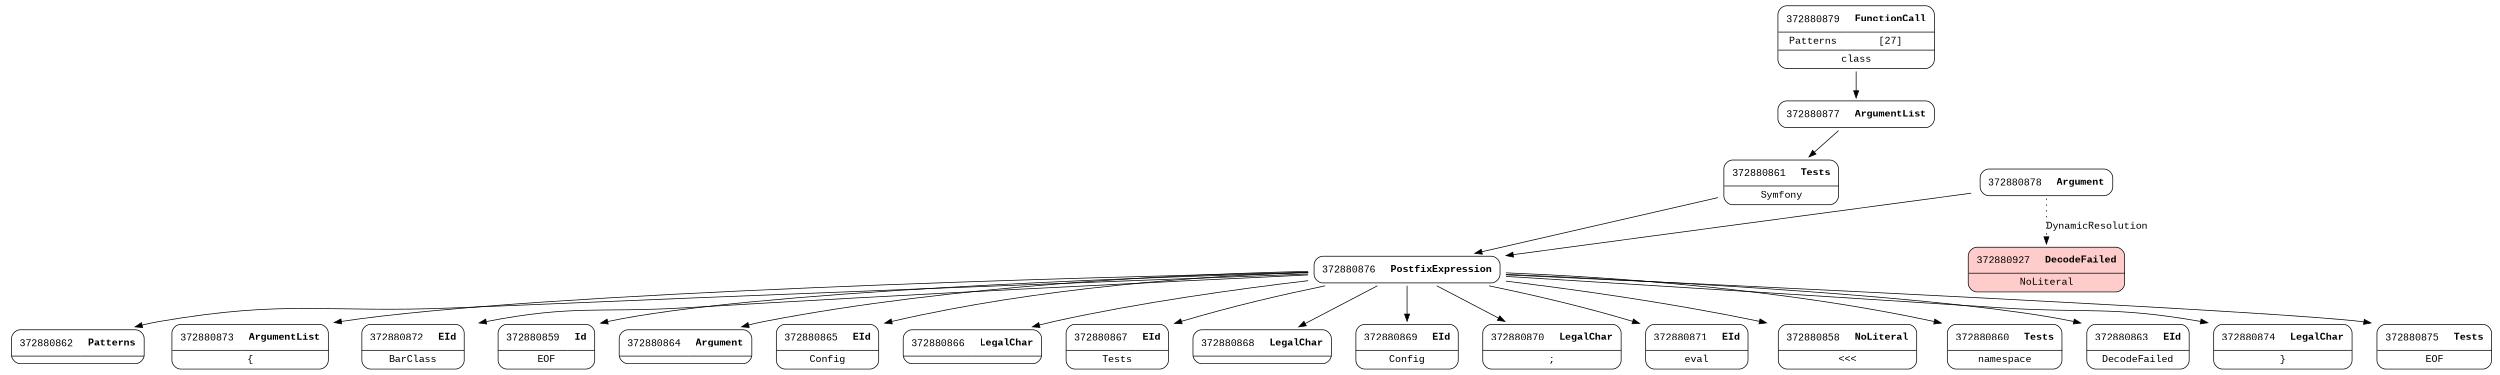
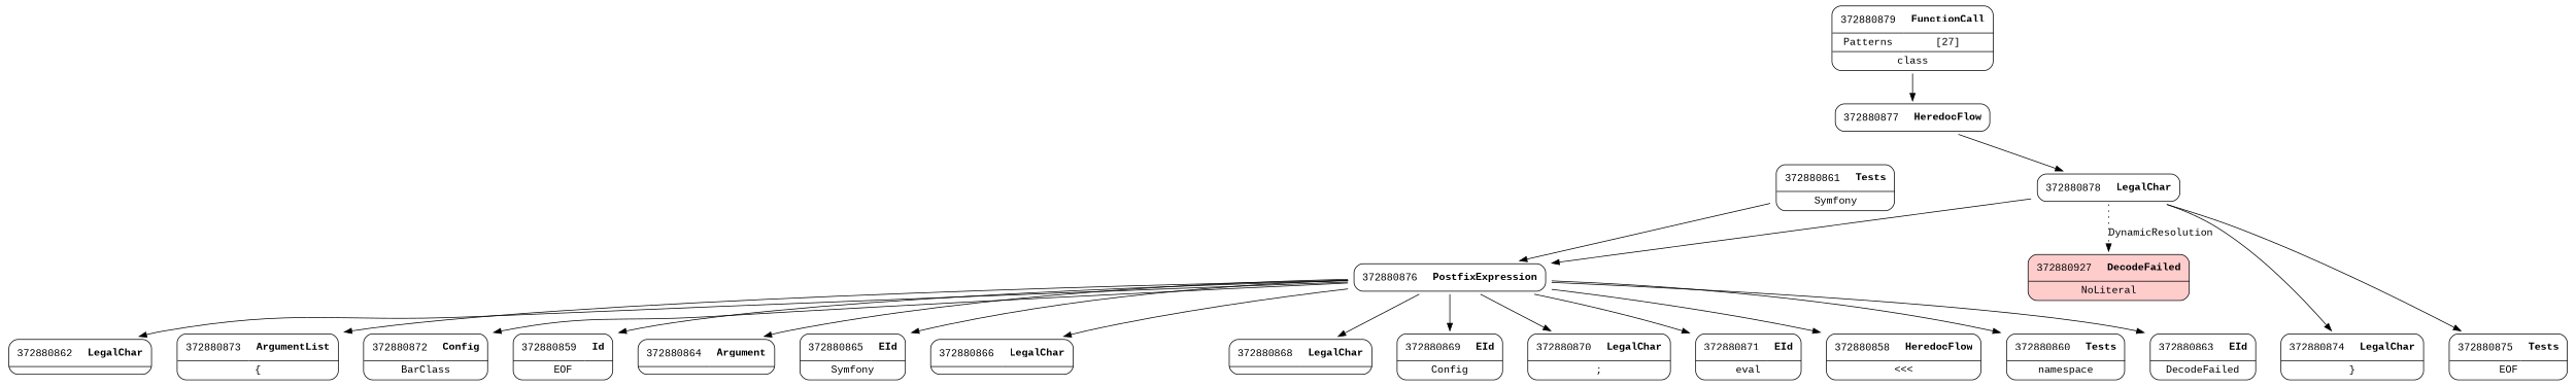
  digraph {
    fontname="Liberation Mono"
    node [fontname="Liberation Mono" shape=none]
    edge [fontname="Liberation Mono" weight=2]
    n1 [label=<<TABLE border='1' cellspacing='0' cellpadding='10' style='rounded' ><TR><TD border='0'>372880859</TD><TD border='0'><B>Id</B></TD></TR><HR/><TR><TD border='0' cellpadding='5' colspan='2'>EOF</TD></TR></TABLE>>]
-   n2 [label=<<TABLE border='1' cellspacing='0' cellpadding='10' style='rounded' ><TR><TD border='0'>372880858</TD><TD border='0'><B>NoLiteral</B></TD></TR><HR/><TR><TD border='0' cellpadding='5' colspan='2'>&lt;&lt;&lt;</TD></TR></TABLE>>]
+   n2 [label=<<TABLE border='1' cellspacing='0' cellpadding='10' style='rounded' ><TR><TD border='0'>372880858</TD><TD border='0'><B>HeredocFlow</B></TD></TR><HR/><TR><TD border='0' cellpadding='5' colspan='2'>&lt;&lt;&lt;</TD></TR></TABLE>>]
    n3 [label=<<TABLE border='1' cellspacing='0' cellpadding='10' style='rounded' ><TR><TD border='0'>372880861</TD><TD border='0'><B>Tests</B></TD></TR><HR/><TR><TD border='0' cellpadding='5' colspan='2'>Symfony</TD></TR></TABLE>>]
    n4 [label=<<TABLE border='1' cellspacing='0' cellpadding='10' style='rounded' ><TR><TD border='0'>372880876</TD><TD border='0'><B>PostfixExpression</B></TD></TR></TABLE>>]
    n5 [label=<<TABLE border='1' cellspacing='0' cellpadding='10' style='rounded' ><TR><TD border='0'>372880860</TD><TD border='0'><B>Tests</B></TD></TR><HR/><TR><TD border='0' cellpadding='5' colspan='2'>namespace</TD></TR></TABLE>>]
    n6 [label=<<TABLE border='1' cellspacing='0' cellpadding='10' style='rounded' ><TR><TD border='0'>372880863</TD><TD border='0'><B>EId</B></TD></TR><HR/><TR><TD border='0' cellpadding='5' colspan='2'>DecodeFailed</TD></TR></TABLE>>]
    n7 [label=<<TABLE border='1' cellspacing='0' cellpadding='10' style='rounded' bgcolor='#FFCCCC' ><TR><TD border='0'>372880927</TD><TD border='0'><B>DecodeFailed</B></TD></TR><HR/><TR><TD border='0' cellpadding='5' colspan='2'>NoLiteral</TD></TR></TABLE>>]
-   n8 [label=<<TABLE border='1' cellspacing='0' cellpadding='10' style='rounded' ><TR><TD border='0'>372880862</TD><TD border='0'><B>Patterns</B></TD></TR><HR/><TR><TD border='0' cellpadding='5' colspan='2'></TD></TR></TABLE>>]
+   n8 [label=<<TABLE border='1' cellspacing='0' cellpadding='10' style='rounded' ><TR><TD border='0'>372880862</TD><TD border='0'><B>LegalChar</B></TD></TR><HR/><TR><TD border='0' cellpadding='5' colspan='2'></TD></TR></TABLE>>]
    n9 [label=<<TABLE border='1' cellspacing='0' cellpadding='10' style='rounded' ><TR><TD border='0'>372880873</TD><TD border='0'><B>ArgumentList</B></TD></TR><HR/><TR><TD border='0' cellpadding='5' colspan='2'>{</TD></TR></TABLE>>]
-   n10 [label=<<TABLE border='1' cellspacing='0' cellpadding='10' style='rounded' ><TR><TD border='0'>372880872</TD><TD border='0'><B>EId</B></TD></TR><HR/><TR><TD border='0' cellpadding='5' colspan='2'>BarClass</TD></TR></TABLE>>]
+   n10 [label=<<TABLE border='1' cellspacing='0' cellpadding='10' style='rounded' ><TR><TD border='0'>372880872</TD><TD border='0'><B>Config</B></TD></TR><HR/><TR><TD border='0' cellpadding='5' colspan='2'>BarClass</TD></TR></TABLE>>]
    n11 [label=<<TABLE border='1' cellspacing='0' cellpadding='10' style='rounded' ><TR><TD border='0'>372880875</TD><TD border='0'><B>Tests</B></TD></TR><HR/><TR><TD border='0' cellpadding='5' colspan='2'>EOF</TD></TR></TABLE>>]
    n12 [label=<<TABLE border='1' cellspacing='0' cellpadding='10' style='rounded' ><TR><TD border='0'>372880874</TD><TD border='0'><B>LegalChar</B></TD></TR><HR/><TR><TD border='0' cellpadding='5' colspan='2'>}</TD></TR></TABLE>>]
-   n13 [label=<<TABLE border='1' cellspacing='0' cellpadding='10' style='rounded' ><TR><TD border='0'>372880877</TD><TD border='0'><B>ArgumentList</B></TD></TR></TABLE>>]
-   n14 [label=<<TABLE border='1' cellspacing='0' cellpadding='10' style='rounded' ><TR><TD border='0'>372880878</TD><TD border='0'><B>Argument</B></TD></TR></TABLE>>]
+   n13 [label=<<TABLE border='1' cellspacing='0' cellpadding='10' style='rounded' ><TR><TD border='0'>372880877</TD><TD border='0'><B>HeredocFlow</B></TD></TR></TABLE>>]
+   n14 [label=<<TABLE border='1' cellspacing='0' cellpadding='10' style='rounded' ><TR><TD border='0'>372880878</TD><TD border='0'><B>LegalChar</B></TD></TR></TABLE>>]
    n15 [label=<<TABLE border='1' cellspacing='0' cellpadding='10' style='rounded' ><TR><TD border='0'>372880864</TD><TD border='0'><B>Argument</B></TD></TR><HR/><TR><TD border='0' cellpadding='5' colspan='2'></TD></TR></TABLE>>]
-   n16 [label=<<TABLE border='1' cellspacing='0' cellpadding='10' style='rounded' ><TR><TD border='0'>372880865</TD><TD border='0'><B>EId</B></TD></TR><HR/><TR><TD border='0' cellpadding='5' colspan='2'>Config</TD></TR></TABLE>>]
+   n16 [label=<<TABLE border='1' cellspacing='0' cellpadding='10' style='rounded' ><TR><TD border='0'>372880865</TD><TD border='0'><B>EId</B></TD></TR><HR/><TR><TD border='0' cellpadding='5' colspan='2'>Symfony</TD></TR></TABLE>>]
    n17 [label=<<TABLE border='1' cellspacing='0' cellpadding='10' style='rounded' ><TR><TD border='0'>372880866</TD><TD border='0'><B>LegalChar</B></TD></TR><HR/><TR><TD border='0' cellpadding='5' colspan='2'></TD></TR></TABLE>>]
-   n18 [label=<<TABLE border='1' cellspacing='0' cellpadding='10' style='rounded' ><TR><TD border='0'>372880867</TD><TD border='0'><B>EId</B></TD></TR><HR/><TR><TD border='0' cellpadding='5' colspan='2'>Tests</TD></TR></TABLE>>]
    n19 [label=<<TABLE border='1' cellspacing='0' cellpadding='10' style='rounded' ><TR><TD border='0'>372880868</TD><TD border='0'><B>LegalChar</B></TD></TR><HR/><TR><TD border='0' cellpadding='5' colspan='2'></TD></TR></TABLE>>]
    n20 [label=<<TABLE border='1' cellspacing='0' cellpadding='10' style='rounded' ><TR><TD border='0'>372880869</TD><TD border='0'><B>EId</B></TD></TR><HR/><TR><TD border='0' cellpadding='5' colspan='2'>Config</TD></TR></TABLE>>]
    n21 [label=<<TABLE border='1' cellspacing='0' cellpadding='10' style='rounded' ><TR><TD border='0'>372880870</TD><TD border='0'><B>LegalChar</B></TD></TR><HR/><TR><TD border='0' cellpadding='5' colspan='2'>;</TD></TR></TABLE>>]
    n22 [label=<<TABLE border='1' cellspacing='0' cellpadding='10' style='rounded' ><TR><TD border='0'>372880871</TD><TD border='0'><B>EId</B></TD></TR><HR/><TR><TD border='0' cellpadding='5' colspan='2'>eval</TD></TR></TABLE>>]
    n23 [label=<<TABLE border='1' cellspacing='0' cellpadding='10' style='rounded' ><TR><TD border='0'>372880879</TD><TD border='0'><B>FunctionCall</B></TD></TR><HR/><TR><TD border='0' cellpadding='5'>Patterns</TD><TD border='0' cellpadding='5'>[27]</TD></TR><HR/><TR><TD border='0' cellpadding='5' colspan='2'>class</TD></TR></TABLE>>]
    n3 -> n4
    n4 -> n1
    n4 -> n2
    n4 -> n5
    n4 -> n6
    n4 -> n8
    n4 -> n9
    n4 -> n10
-   n4 -> n11
-   n4 -> n12
+   n14 -> n11
+   n14 -> n12
    n4 -> n15
    n4 -> n16
    n4 -> n17
-   n4 -> n18
    n4 -> n19
    n4 -> n20
    n4 -> n21
    n4 -> n22
-   n13 -> n3
+   n13 -> n14
    n14 -> n4
    n14 -> n7 [label=DynamicResolution style=dotted weight=""]
    n23 -> n13
  }
